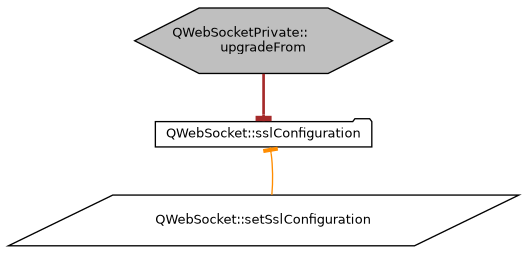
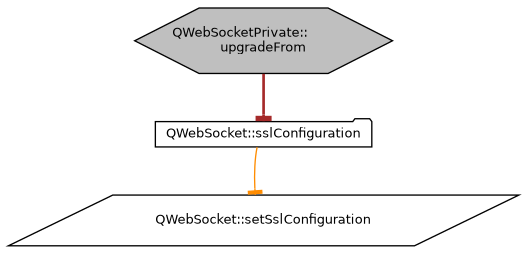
  digraph {
    rankdir=TB
    node [color=black fillcolor=white fontname=Helvetica fontsize=10 style=filled]
    edge [arrowhead=tee fontname=Helvetica fontsize=10 labelfontname=Helvetica labelfontsize=10]
    n1 [fillcolor=grey75 fontcolor=black height=0.2 label="QWebSocketPrivate::\lupgradeFrom" shape=hexagon width=0.4]
    n2 [height=0.2 label="QWebSocket::sslConfiguration" shape=folder width=0.4]
    n3 [height=0.2 label="QWebSocket::setSslConfiguration" shape=parallelogram width=0.4]
    n1 -> n2 [color=brown style=bold]
-   n3 -> n2 [color=darkorange style=solid]
+   n2 -> n3 [color=darkorange style=solid]
  }
